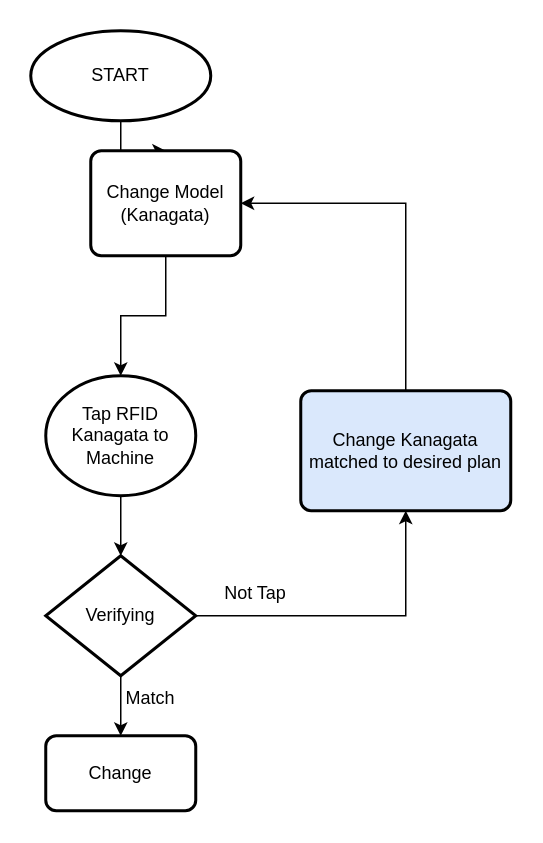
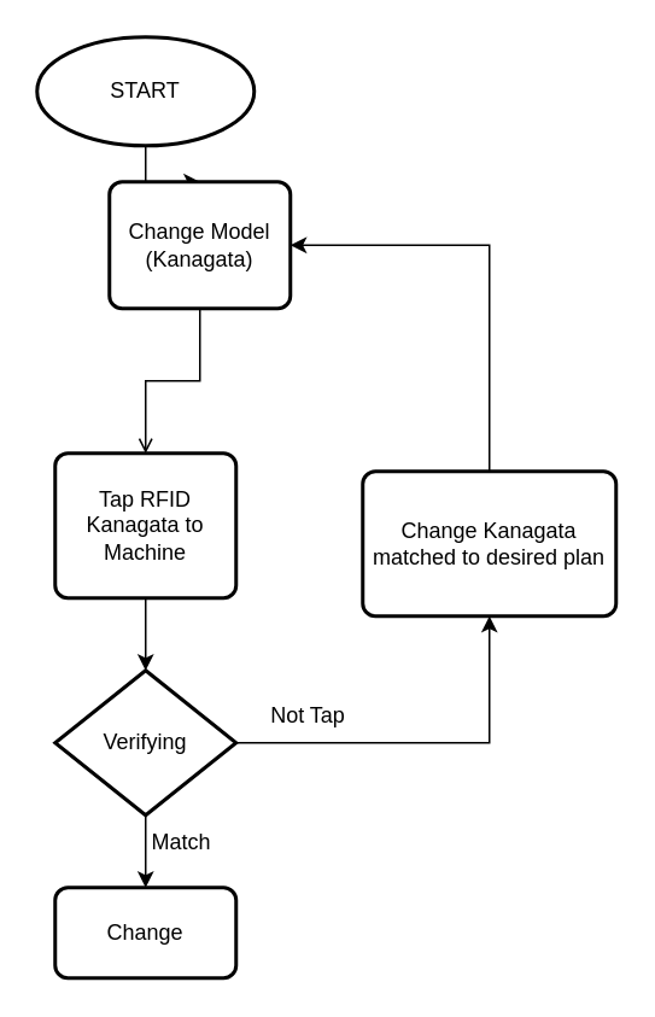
  <mxCell id="0" />
  <mxCell id="1" parent="0" />
  <mxCell id="2" value="" style="edgeStyle=orthogonalEdgeStyle;rounded=0;orthogonalLoop=1;jettySize=auto;html=1;" edge="1" parent="1" source="3" target="5"><mxGeometry relative="1" as="geometry" /></mxCell>
  <mxCell id="3" value="START" style="strokeWidth=2;html=1;shape=mxgraph.flowchart.start_1;whiteSpace=wrap;" vertex="1" parent="1"><mxGeometry x="20" y="20" width="120" height="60" as="geometry" /></mxCell>
- <mxCell id="4" value="" style="edgeStyle=orthogonalEdgeStyle;rounded=0;orthogonalLoop=1;jettySize=auto;html=1;" edge="1" parent="1" source="5" target="14"><mxGeometry relative="1" as="geometry" /></mxCell>
+ <mxCell id="4" value="" style="edgeStyle=orthogonalEdgeStyle;rounded=0;orthogonalLoop=1;jettySize=auto;html=1;endArrow=open;" edge="1" parent="1" source="5" target="14"><mxGeometry relative="1" as="geometry" /></mxCell>
  <mxCell id="5" value="Change Model (Kanagata)" style="rounded=1;whiteSpace=wrap;html=1;absoluteArcSize=1;arcSize=14;strokeWidth=2;" vertex="1" parent="1"><mxGeometry x="60" y="100" width="100" height="70" as="geometry" /></mxCell>
  <mxCell id="6" style="edgeStyle=orthogonalEdgeStyle;rounded=0;orthogonalLoop=1;jettySize=auto;html=1;exitX=0.5;exitY=0;exitDx=0;exitDy=0;entryX=1;entryY=0.5;entryDx=0;entryDy=0;" edge="1" parent="1" source="7" target="5"><mxGeometry relative="1" as="geometry" /></mxCell>
- <mxCell id="7" value="Change Kanagata matched to desired plan" style="rounded=1;whiteSpace=wrap;html=1;absoluteArcSize=1;arcSize=14;strokeWidth=2;fillColor=#dae8fc;" vertex="1" parent="1"><mxGeometry x="200" y="260" width="140" height="80" as="geometry" /></mxCell>
+ <mxCell id="7" value="Change Kanagata matched to desired plan" style="rounded=1;whiteSpace=wrap;html=1;absoluteArcSize=1;arcSize=14;strokeWidth=2;" vertex="1" parent="1"><mxGeometry x="200" y="260" width="140" height="80" as="geometry" /></mxCell>
  <mxCell id="8" style="edgeStyle=orthogonalEdgeStyle;rounded=0;orthogonalLoop=1;jettySize=auto;html=1;exitX=1;exitY=0.5;exitDx=0;exitDy=0;exitPerimeter=0;entryX=0.5;entryY=1;entryDx=0;entryDy=0;" edge="1" parent="1" source="10" target="7"><mxGeometry relative="1" as="geometry" /></mxCell>
  <mxCell id="9" value="" style="edgeStyle=orthogonalEdgeStyle;rounded=0;orthogonalLoop=1;jettySize=auto;html=1;" edge="1" parent="1" source="10" target="15"><mxGeometry relative="1" as="geometry" /></mxCell>
  <mxCell id="10" value="Verifying" style="strokeWidth=2;html=1;shape=mxgraph.flowchart.decision;whiteSpace=wrap;" vertex="1" parent="1"><mxGeometry x="30" y="370" width="100" height="80" as="geometry" /></mxCell>
  <mxCell id="11" value="Not Tap" style="text;html=1;strokeColor=none;fillColor=none;align=center;verticalAlign=middle;whiteSpace=wrap;rounded=0;" vertex="1" parent="1"><mxGeometry x="140" y="380" width="60" height="30" as="geometry" /></mxCell>
  <mxCell id="12" value="Match" style="text;html=1;strokeColor=none;fillColor=none;align=center;verticalAlign=middle;whiteSpace=wrap;rounded=0;" vertex="1" parent="1"><mxGeometry x="70" y="450" width="60" height="30" as="geometry" /></mxCell>
  <mxCell id="13" value="" style="edgeStyle=orthogonalEdgeStyle;rounded=0;orthogonalLoop=1;jettySize=auto;html=1;" edge="1" parent="1" source="14" target="10"><mxGeometry relative="1" as="geometry" /></mxCell>
- <mxCell id="14" value="Tap RFID Kanagata to Machine" style="ellipse;whiteSpace=wrap;html=1;absoluteArcSize=1;arcSize=14;strokeWidth=2;" vertex="1" parent="1"><mxGeometry x="30" y="250" width="100" height="80" as="geometry" /></mxCell>
+ <mxCell id="14" value="Tap RFID Kanagata to Machine" style="rounded=1;whiteSpace=wrap;html=1;absoluteArcSize=1;arcSize=14;strokeWidth=2;" vertex="1" parent="1"><mxGeometry x="30" y="250" width="100" height="80" as="geometry" /></mxCell>
  <mxCell id="15" value="Change" style="rounded=1;whiteSpace=wrap;html=1;absoluteArcSize=1;arcSize=14;strokeWidth=2;" vertex="1" parent="1"><mxGeometry x="30" y="490" width="100" height="50" as="geometry" /></mxCell>
